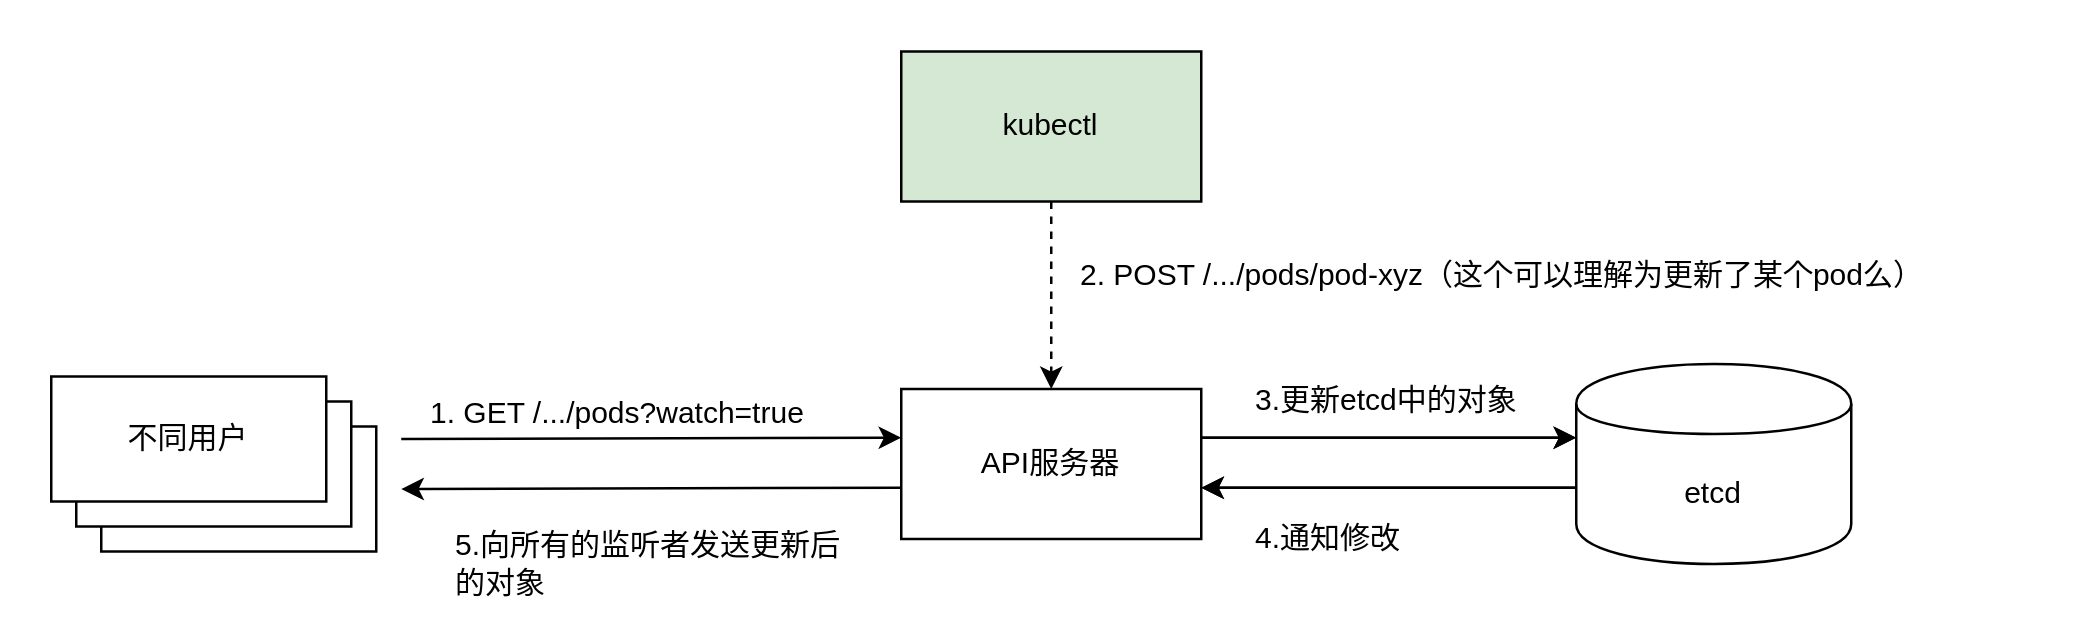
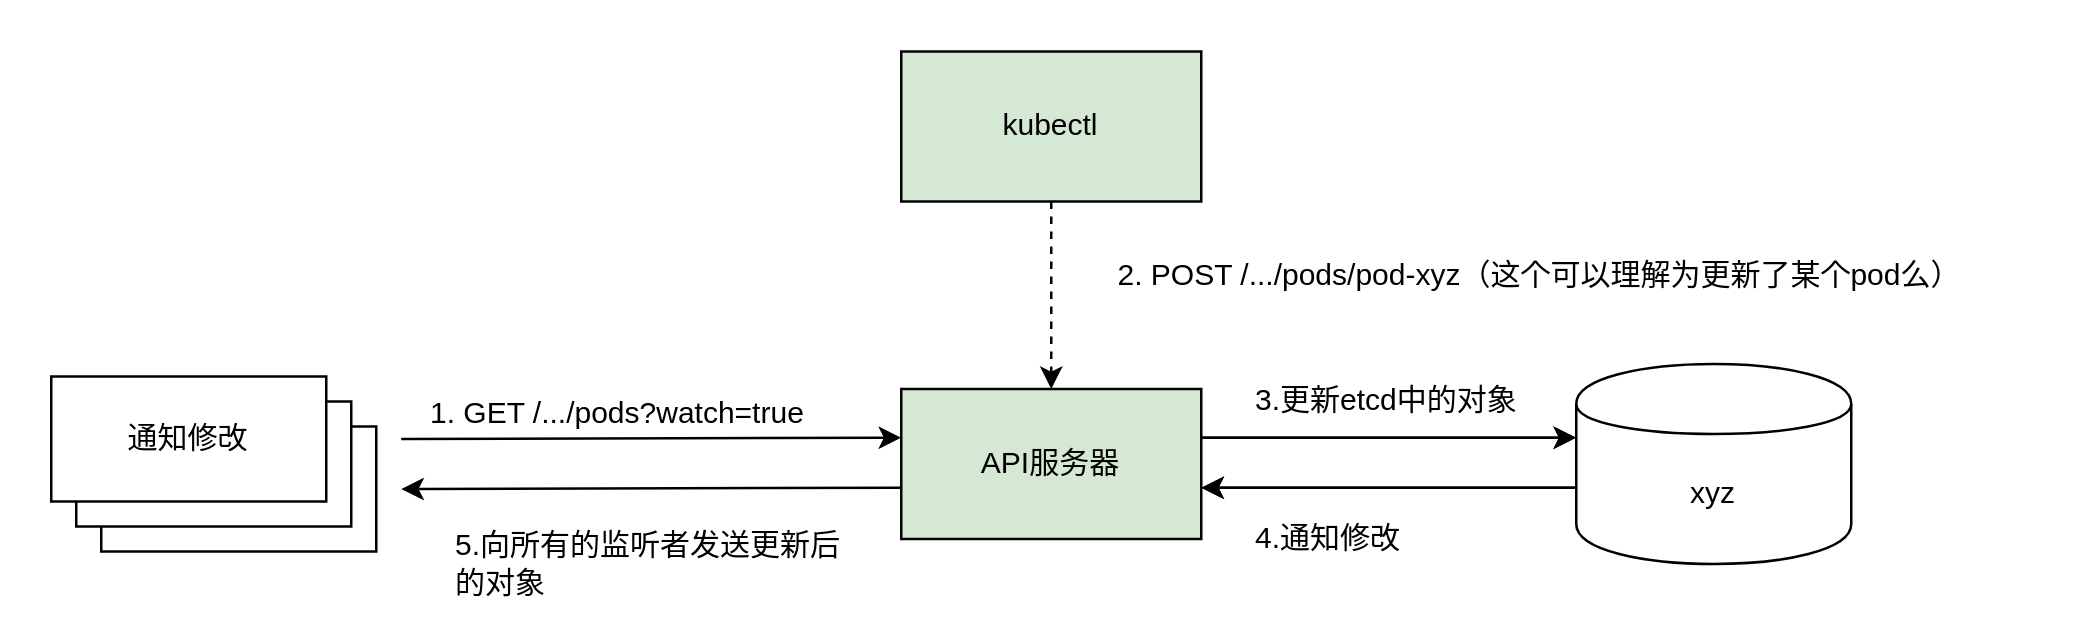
  <mxCell id="0" />
  <mxCell id="1" parent="0" />
  <mxCell id="2" value="" style="rounded=0;whiteSpace=wrap;html=1;" vertex="1" parent="1"><mxGeometry x="40" y="170" width="110" height="50" as="geometry" /></mxCell>
  <mxCell id="3" value="" style="rounded=0;whiteSpace=wrap;html=1;" vertex="1" parent="1"><mxGeometry x="30" y="160" width="110" height="50" as="geometry" /></mxCell>
- <mxCell id="4" value="API服务器" style="rounded=0;whiteSpace=wrap;html=1;" vertex="1" parent="1"><mxGeometry x="360" y="155" width="120" height="60" as="geometry" /></mxCell>
+ <mxCell id="4" value="API服务器" style="rounded=0;whiteSpace=wrap;html=1;fillColor=#d5e8d4;" vertex="1" parent="1"><mxGeometry x="360" y="155" width="120" height="60" as="geometry" /></mxCell>
  <mxCell id="5" style="edgeStyle=orthogonalEdgeStyle;rounded=0;orthogonalLoop=1;jettySize=auto;html=1;entryX=0.5;entryY=0;entryDx=0;entryDy=0;dashed=1;" edge="1" parent="1" source="6" target="4"><mxGeometry relative="1" as="geometry" /></mxCell>
  <mxCell id="6" value="kubectl" style="rounded=0;whiteSpace=wrap;html=1;fillColor=#d5e8d4;" vertex="1" parent="1"><mxGeometry x="360" y="20" width="120" height="60" as="geometry" /></mxCell>
- <mxCell id="7" value="etcd" style="shape=cylinder;whiteSpace=wrap;html=1;boundedLbl=1;backgroundOutline=1;" vertex="1" parent="1"><mxGeometry x="630" y="145" width="110" height="80" as="geometry" /></mxCell>
+ <mxCell id="7" value="xyz" style="shape=cylinder;whiteSpace=wrap;html=1;boundedLbl=1;backgroundOutline=1;" vertex="1" parent="1"><mxGeometry x="630" y="145" width="110" height="80" as="geometry" /></mxCell>
  <mxCell id="8" value="" style="endArrow=classic;html=1;" edge="1" parent="1"><mxGeometry width="50" height="50" relative="1" as="geometry"><mxPoint x="480" y="174.5" as="sourcePoint" /><mxPoint x="630" y="174.5" as="targetPoint" /></mxGeometry></mxCell>
  <mxCell id="9" value="" style="endArrow=none;html=1;endFill=0;startArrow=classic;startFill=1;" edge="1" parent="1"><mxGeometry width="50" height="50" relative="1" as="geometry"><mxPoint x="480" y="194.5" as="sourcePoint" /><mxPoint x="630" y="194.5" as="targetPoint" /></mxGeometry></mxCell>
  <mxCell id="10" value="" style="endArrow=none;html=1;endFill=0;startArrow=classic;startFill=1;" edge="1" parent="1"><mxGeometry width="50" height="50" relative="1" as="geometry"><mxPoint x="480" y="194.5" as="sourcePoint" /><mxPoint x="630" y="194.5" as="targetPoint" /></mxGeometry></mxCell>
  <mxCell id="11" value="" style="endArrow=classic;html=1;" edge="1" parent="1"><mxGeometry width="50" height="50" relative="1" as="geometry"><mxPoint x="480" y="174.5" as="sourcePoint" /><mxPoint x="630" y="174.5" as="targetPoint" /></mxGeometry></mxCell>
  <mxCell id="12" value="" style="endArrow=none;html=1;endFill=0;startArrow=classic;startFill=1;" edge="1" parent="1"><mxGeometry width="50" height="50" relative="1" as="geometry"><mxPoint x="160" y="195" as="sourcePoint" /><mxPoint x="360" y="194.5" as="targetPoint" /></mxGeometry></mxCell>
  <mxCell id="13" value="" style="endArrow=classic;html=1;" edge="1" parent="1"><mxGeometry width="50" height="50" relative="1" as="geometry"><mxPoint x="160" y="175" as="sourcePoint" /><mxPoint x="360" y="174.5" as="targetPoint" /></mxGeometry></mxCell>
- <mxCell id="14" value="不同用户" style="rounded=0;whiteSpace=wrap;html=1;" vertex="1" parent="1"><mxGeometry x="20" y="150" width="110" height="50" as="geometry" /></mxCell>
+ <mxCell id="14" value="通知修改" style="rounded=0;whiteSpace=wrap;html=1;" vertex="1" parent="1"><mxGeometry x="20" y="150" width="110" height="50" as="geometry" /></mxCell>
  <mxCell id="15" value="1. GET /.../pods?watch=true" style="text;html=1;strokeColor=none;fillColor=none;align=left;verticalAlign=middle;whiteSpace=wrap;rounded=0;" vertex="1" parent="1"><mxGeometry x="170" y="155" width="160" height="20" as="geometry" /></mxCell>
- <mxCell id="16" value="2. POST /.../pods/pod-xyz（这个可以理解为更新了某个pod么）" style="text;html=1;strokeColor=none;fillColor=none;align=left;verticalAlign=middle;whiteSpace=wrap;rounded=0;" vertex="1" parent="1"><mxGeometry x="430" y="100" width="380" height="20" as="geometry" /></mxCell>
+ <mxCell id="16" value="2. POST /.../pods/pod-xyz（这个可以理解为更新了某个pod么）" style="text;html=1;strokeColor=none;fillColor=none;align=left;verticalAlign=middle;whiteSpace=wrap;rounded=0;" vertex="1" parent="1"><mxGeometry x="445" y="100" width="380" height="20" as="geometry" /></mxCell>
  <mxCell id="17" value="3.更新etcd中的对象" style="text;html=1;strokeColor=none;fillColor=none;align=left;verticalAlign=middle;whiteSpace=wrap;rounded=0;" vertex="1" parent="1"><mxGeometry x="500" y="150" width="160" height="20" as="geometry" /></mxCell>
  <mxCell id="18" value="4.通知修改" style="text;html=1;strokeColor=none;fillColor=none;align=left;verticalAlign=middle;whiteSpace=wrap;rounded=0;" vertex="1" parent="1"><mxGeometry x="500" y="205" width="160" height="20" as="geometry" /></mxCell>
  <mxCell id="19" value="5.向所有的监听者发送更新后的对象" style="text;html=1;strokeColor=none;fillColor=none;align=left;verticalAlign=middle;whiteSpace=wrap;rounded=0;" vertex="1" parent="1"><mxGeometry x="180" y="215" width="160" height="20" as="geometry" /></mxCell>
